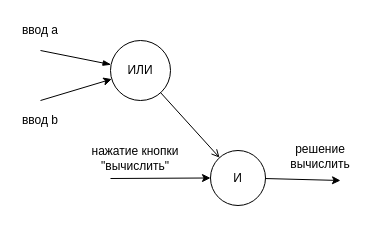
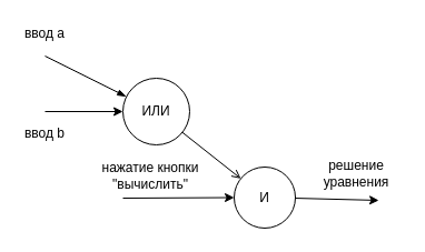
  <mxCell id="0" />
  <mxCell id="1" parent="0" />
- <mxCell id="2" value="ИЛИ" style="ellipse;whiteSpace=wrap;html=1;aspect=fixed;" vertex="1" parent="1"><mxGeometry x="110" y="40" width="60" height="60" as="geometry" /></mxCell>
+ <mxCell id="2" value="ИЛИ" style="ellipse;whiteSpace=wrap;html=1;aspect=fixed;" vertex="1" parent="1"><mxGeometry x="110" y="70" width="60" height="60" as="geometry" /></mxCell>
  <mxCell id="3" value="" style="endArrow=none;html=1;startArrow=classic;startFill=1;" edge="1" parent="1" source="2"><mxGeometry width="50" height="50" relative="1" as="geometry"><mxPoint x="30" y="120" as="sourcePoint" /><mxPoint x="40" y="100" as="targetPoint" /></mxGeometry></mxCell>
  <mxCell id="4" value="" style="endArrow=none;html=1;startArrow=blockThin;startFill=1;" edge="1" parent="1" source="2"><mxGeometry width="50" height="50" relative="1" as="geometry"><mxPoint x="30" y="60" as="sourcePoint" /><mxPoint x="40" y="50" as="targetPoint" /></mxGeometry></mxCell>
  <mxCell id="5" value="И" style="ellipse;whiteSpace=wrap;html=1;aspect=fixed;" vertex="1" parent="1"><mxGeometry x="210" y="150" width="55" height="55" as="geometry" /></mxCell>
  <mxCell id="6" value="" style="endArrow=open;html=1;" edge="1" parent="1" source="2" target="5"><mxGeometry width="50" height="50" relative="1" as="geometry"><mxPoint x="130" y="110" as="sourcePoint" /><mxPoint x="180" y="60" as="targetPoint" /></mxGeometry></mxCell>
  <mxCell id="7" value="" style="endArrow=classic;html=1;" edge="1" parent="1" target="5"><mxGeometry width="50" height="50" relative="1" as="geometry"><mxPoint x="110" y="178" as="sourcePoint" /><mxPoint x="180" y="60" as="targetPoint" /></mxGeometry></mxCell>
  <mxCell id="8" value="" style="endArrow=classic;html=1;" edge="1" parent="1" source="5"><mxGeometry width="50" height="50" relative="1" as="geometry"><mxPoint x="130" y="110" as="sourcePoint" /><mxPoint x="340" y="180" as="targetPoint" /></mxGeometry></mxCell>
  <mxCell id="9" value="ввод а" style="text;html=1;strokeColor=none;fillColor=none;align=center;verticalAlign=middle;whiteSpace=wrap;rounded=0;" vertex="1" parent="1"><mxGeometry x="20" y="20" width="40" height="20" as="geometry" /></mxCell>
  <mxCell id="10" value="ввод b" style="text;html=1;strokeColor=none;fillColor=none;align=center;verticalAlign=middle;whiteSpace=wrap;rounded=0;" vertex="1" parent="1"><mxGeometry x="20" y="110" width="40" height="20" as="geometry" /></mxCell>
  <mxCell id="11" value="нажатие кнопки&lt;br&gt;&quot;вычислить&quot;" style="text;html=1;strokeColor=none;fillColor=none;align=center;verticalAlign=middle;whiteSpace=wrap;rounded=0;" vertex="1" parent="1"><mxGeometry x="90" y="140" width="90" height="35" as="geometry" /></mxCell>
- <mxCell id="12" value="решение&lt;br&gt;вычислить" style="text;html=1;strokeColor=none;fillColor=none;align=center;verticalAlign=middle;whiteSpace=wrap;rounded=0;" vertex="1" parent="1"><mxGeometry x="280" y="137.5" width="80" height="37.5" as="geometry" /></mxCell>
+ <mxCell id="12" value="решение&lt;br&gt;уравнения" style="text;html=1;strokeColor=none;fillColor=none;align=center;verticalAlign=middle;whiteSpace=wrap;rounded=0;" vertex="1" parent="1"><mxGeometry x="280" y="137.5" width="80" height="37.5" as="geometry" /></mxCell>
